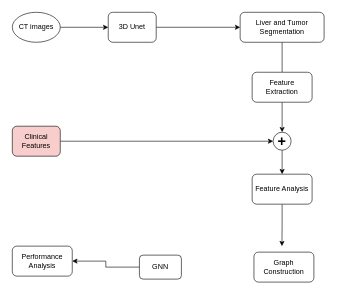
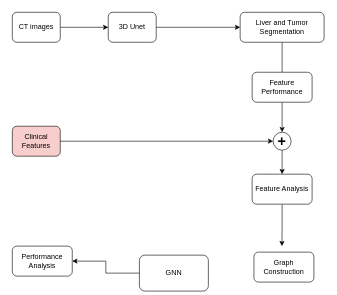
  <mxCell id="0" />
  <mxCell id="1" parent="0" />
  <mxCell id="2" style="edgeStyle=orthogonalEdgeStyle;rounded=0;orthogonalLoop=1;jettySize=auto;html=1;exitX=1;exitY=0.5;exitDx=0;exitDy=0;entryX=0;entryY=0.5;entryDx=0;entryDy=0;" edge="1" parent="1" source="3" target="5"><mxGeometry relative="1" as="geometry" /></mxCell>
- <mxCell id="3" value="CT images" style="ellipse;whiteSpace=wrap;html=1;" vertex="1" parent="1"><mxGeometry x="20" y="20" width="80" height="50" as="geometry" /></mxCell>
+ <mxCell id="3" value="CT images" style="rounded=1;whiteSpace=wrap;html=1;" vertex="1" parent="1"><mxGeometry x="20" y="20" width="80" height="50" as="geometry" /></mxCell>
  <mxCell id="4" style="edgeStyle=orthogonalEdgeStyle;rounded=0;orthogonalLoop=1;jettySize=auto;html=1;exitX=1;exitY=0.5;exitDx=0;exitDy=0;entryX=0;entryY=0.5;entryDx=0;entryDy=0;" edge="1" parent="1" source="5" target="7"><mxGeometry relative="1" as="geometry" /></mxCell>
  <mxCell id="5" value="3D Unet&lt;span style=&quot;color: rgba(0, 0, 0, 0); font-family: monospace; font-size: 0px; text-align: start; text-wrap: nowrap;&quot;&gt;%3CmxGraphModel%3E%3Croot%3E%3CmxCell%20id%3D%220%22%2F%3E%3CmxCell%20id%3D%221%22%20parent%3D%220%22%2F%3E%3CmxCell%20id%3D%222%22%20value%3D%22CT%20images%22%20style%3D%22rounded%3D1%3BwhiteSpace%3Dwrap%3Bhtml%3D1%3B%22%20vertex%3D%221%22%20parent%3D%221%22%3E%3CmxGeometry%20x%3D%2240%22%20y%3D%2280%22%20width%3D%2280%22%20height%3D%2250%22%20as%3D%22geometry%22%2F%3E%3C%2FmxCell%3E%3C%2Froot%3E%3C%2FmxGraphModel%3E&lt;/span&gt;" style="rounded=1;whiteSpace=wrap;html=1;" vertex="1" parent="1"><mxGeometry x="180" y="20" width="80" height="50" as="geometry" /></mxCell>
  <mxCell id="6" style="edgeStyle=orthogonalEdgeStyle;rounded=0;orthogonalLoop=1;jettySize=auto;html=1;exitX=0.5;exitY=1;exitDx=0;exitDy=0;entryX=0.5;entryY=0;entryDx=0;entryDy=0;endArrow=none;" edge="1" parent="1" source="7" target="9"><mxGeometry relative="1" as="geometry" /></mxCell>
  <mxCell id="7" value="Liver and Tumor Segmentation" style="rounded=1;whiteSpace=wrap;html=1;" vertex="1" parent="1"><mxGeometry x="400" y="20" width="140" height="50" as="geometry" /></mxCell>
  <mxCell id="8" value="" style="edgeStyle=orthogonalEdgeStyle;rounded=0;orthogonalLoop=1;jettySize=auto;html=1;" edge="1" parent="1" source="9" target="13"><mxGeometry relative="1" as="geometry" /></mxCell>
- <mxCell id="9" value="Feature Extraction" style="rounded=1;whiteSpace=wrap;html=1;" vertex="1" parent="1"><mxGeometry x="420" y="120" width="100" height="50" as="geometry" /></mxCell>
+ <mxCell id="9" value="Feature Performance" style="rounded=1;whiteSpace=wrap;html=1;" vertex="1" parent="1"><mxGeometry x="420" y="120" width="100" height="50" as="geometry" /></mxCell>
  <mxCell id="10" style="edgeStyle=orthogonalEdgeStyle;rounded=0;orthogonalLoop=1;jettySize=auto;html=1;exitX=0.5;exitY=1;exitDx=0;exitDy=0;" edge="1" parent="1" source="11"><mxGeometry relative="1" as="geometry"><mxPoint x="469.667" y="410" as="targetPoint" /></mxGeometry></mxCell>
  <mxCell id="11" value="Feature Analysis" style="rounded=1;whiteSpace=wrap;html=1;" vertex="1" parent="1"><mxGeometry x="420" y="290" width="100" height="50" as="geometry" /></mxCell>
  <mxCell id="12" style="edgeStyle=orthogonalEdgeStyle;rounded=0;orthogonalLoop=1;jettySize=auto;html=1;exitX=0.5;exitY=1;exitDx=0;exitDy=0;entryX=0.5;entryY=0;entryDx=0;entryDy=0;" edge="1" parent="1" source="13" target="11"><mxGeometry relative="1" as="geometry" /></mxCell>
  <mxCell id="13" value="&lt;b&gt;&lt;font style=&quot;font-size: 24px;&quot;&gt;+&lt;/font&gt;&lt;/b&gt;" style="ellipse;whiteSpace=wrap;html=1;aspect=fixed;" vertex="1" parent="1"><mxGeometry x="455" y="220" width="30" height="30" as="geometry" /></mxCell>
  <mxCell id="14" style="edgeStyle=orthogonalEdgeStyle;rounded=0;orthogonalLoop=1;jettySize=auto;html=1;entryX=0;entryY=0.5;entryDx=0;entryDy=0;" edge="1" parent="1" source="15" target="13"><mxGeometry relative="1" as="geometry" /></mxCell>
  <mxCell id="15" value="Clinical Features" style="rounded=1;whiteSpace=wrap;html=1;fillColor=#f8cecc;" vertex="1" parent="1"><mxGeometry x="20" y="210" width="80" height="50" as="geometry" /></mxCell>
  <mxCell id="16" value="Graph Construction" style="rounded=1;whiteSpace=wrap;html=1;" vertex="1" parent="1"><mxGeometry x="423" y="420" width="100" height="50" as="geometry" /></mxCell>
  <mxCell id="17" style="edgeStyle=orthogonalEdgeStyle;rounded=0;orthogonalLoop=1;jettySize=auto;html=1;entryX=1;entryY=0.5;entryDx=0;entryDy=0;" edge="1" parent="1" source="18" target="19"><mxGeometry relative="1" as="geometry" /></mxCell>
- <mxCell id="18" value="GNN" style="rounded=1;whiteSpace=wrap;html=1;" vertex="1" parent="1"><mxGeometry x="232" y="425" width="70" height="40" as="geometry" /></mxCell>
+ <mxCell id="18" value="GNN" style="rounded=1;whiteSpace=wrap;html=1;" vertex="1" parent="1"><mxGeometry x="232" y="425" width="115" height="60" as="geometry" /></mxCell>
  <mxCell id="19" value="Performance Analysis" style="rounded=1;whiteSpace=wrap;html=1;" vertex="1" parent="1"><mxGeometry x="20" y="410" width="100" height="50" as="geometry" /></mxCell>
